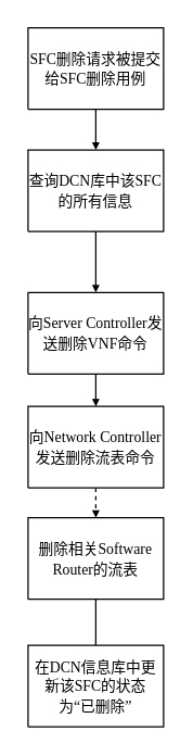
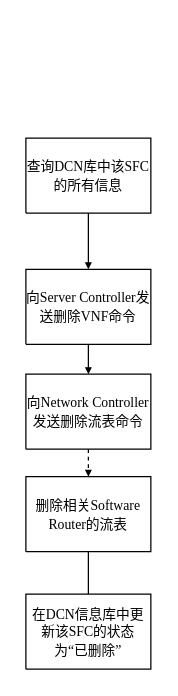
  <mxCell id="0" />
  <mxCell id="1" parent="0" />
  <mxCell id="2" value="连接线" parent="0" />
  <mxCell id="3" value="" style="vsdxID=150;edgeStyle=none;startArrow=none;endArrow=none;startSize=3;endSize=3;spacingTop=0;spacingBottom=0;spacingLeft=0;spacingRight=0;verticalAlign=middle;html=1;labelBackgroundColor=#ffffff;rounded=1;align=center;exitX=0.5;exitY=1;exitDx=0;exitDy=0;exitPerimeter=0;entryX=0.5;entryY=0;entryDx=0;entryDy=0;entryPerimeter=0;" parent="2" source="13" target="14" edge="1"><mxGeometry relative="1" as="geometry"><mxPoint x="10" as="offset" /><Array as="points" /></mxGeometry></mxCell>
- <mxCell id="4" value="" style="vsdxID=71;edgeStyle=none;startArrow=none;endArrow=block;startSize=3;endSize=3;spacingTop=0;spacingBottom=0;spacingLeft=0;spacingRight=0;verticalAlign=middle;html=1;labelBackgroundColor=#ffffff;rounded=1;align=center;exitX=0.5;exitY=1;exitDx=0;exitDy=0;exitPerimeter=0;entryX=0.5;entryY=0;entryDx=0;entryDy=0;entryPerimeter=0;" parent="2" source="9" target="10" edge="1"><mxGeometry relative="1" as="geometry"><mxPoint x="10" as="offset" /><Array as="points" /></mxGeometry></mxCell>
  <mxCell id="5" value="" style="vsdxID=147;edgeStyle=none;startArrow=none;endArrow=block;startSize=3;endSize=3;spacingTop=0;spacingBottom=0;spacingLeft=0;spacingRight=0;verticalAlign=middle;html=1;labelBackgroundColor=#ffffff;rounded=1;align=center;exitX=0.5;exitY=1;exitDx=0;exitDy=0;exitPerimeter=0;entryX=0.5;entryY=0;entryDx=0;entryDy=0;entryPerimeter=0;" parent="2" source="11" target="12" edge="1"><mxGeometry relative="1" as="geometry"><mxPoint x="10" as="offset" /><Array as="points" /></mxGeometry></mxCell>
  <mxCell id="6" value="" style="vsdxID=148;edgeStyle=none;startArrow=none;endArrow=block;startSize=3;endSize=3;spacingTop=0;spacingBottom=0;spacingLeft=0;spacingRight=0;verticalAlign=middle;html=1;labelBackgroundColor=#ffffff;rounded=1;align=center;exitX=0.5;exitY=1;exitDx=0;exitDy=0;exitPerimeter=0;entryX=0.5;entryY=0;entryDx=0;entryDy=0;entryPerimeter=0;dashed=1;" parent="2" source="12" target="13" edge="1"><mxGeometry relative="1" as="geometry"><mxPoint x="10" y="-1" as="offset" /><Array as="points" /></mxGeometry></mxCell>
  <mxCell id="7" value="" style="vsdxID=96;edgeStyle=none;startArrow=none;endArrow=block;startSize=3;endSize=3;spacingTop=0;spacingBottom=0;spacingLeft=0;spacingRight=0;verticalAlign=middle;html=1;labelBackgroundColor=#ffffff;rounded=1;align=center;exitX=0.5;exitY=1;exitDx=0;exitDy=0;exitPerimeter=0;entryX=0.5;entryY=0;entryDx=0;entryDy=0;entryPerimeter=0;" parent="2" source="10" target="11" edge="1"><mxGeometry relative="1" as="geometry"><mxPoint x="10" y="-1" as="offset" /><Array as="points" /></mxGeometry></mxCell>
  <mxCell id="8" value="流程图" parent="0" />
- <mxCell id="9" value="&lt;font style=&quot;font-size:11px;font-family:SimSun;color:#000000;direction:ltr;letter-spacing:0px;line-height:120%;opacity:1&quot;&gt;SFC删除请求被提交给SFC删除用例&lt;br/&gt;&lt;/font&gt;" style="verticalAlign=middle;align=center;vsdxID=66;fillColor=#FFFFFF;gradientColor=none;shape=stencil(nZBLDoAgDERP0z3SIyjew0SURgSD+Lu9kMZoXLhwN9O+tukAlrNpJg1SzDH4QW/URgNYgZTkjA4UkwJUgGXng+6DX1zLfmoymdXo17xh5zmRJ6Q42BWCfc2oJfdAr+Yv+AP9Cb7OJ3H/2JG1HNGz/84klThPVCc=);strokeColor=#000000;spacingTop=-1;spacingBottom=-1;spacingLeft=-1;spacingRight=-1;labelBackgroundColor=none;rounded=0;html=1;whiteSpace=wrap;" parent="8" vertex="1"><mxGeometry x="20" y="20" width="100" height="60" as="geometry" /></mxCell>
  <mxCell id="10" value="&lt;font style=&quot;font-size:11px;font-family:SimSun;color:#000000;direction:ltr;letter-spacing:0px;line-height:120%;opacity:1&quot;&gt;查询DCN库中该SFC的所有信息&lt;br/&gt;&lt;/font&gt;" style="verticalAlign=middle;align=center;vsdxID=67;fillColor=#FFFFFF;gradientColor=none;shape=stencil(nZBLDoAgDERP0z3SIyjew0SURgSD+Lu9kMZoXLhwN9O+tukAlrNpJg1SzDH4QW/URgNYgZTkjA4UkwJUgGXng+6DX1zLfmoymdXo17xh5zmRJ6Q42BWCfc2oJfdAr+Yv+AP9Cb7OJ3H/2JG1HNGz/84klThPVCc=);strokeColor=#000000;spacingTop=-1;spacingBottom=-1;spacingLeft=-1;spacingRight=-1;labelBackgroundColor=none;rounded=0;html=1;whiteSpace=wrap;" parent="8" vertex="1"><mxGeometry x="20" y="110" width="100" height="60" as="geometry" /></mxCell>
  <mxCell id="11" value="&lt;font style=&quot;font-size: 11px ; font-family: &amp;#34;simsun&amp;#34; ; color: #000000 ; direction: ltr ; letter-spacing: 0px ; line-height: 120% ; opacity: 1&quot;&gt;向Server Controller&lt;/font&gt;&lt;font style=&quot;font-size: 11px ; font-family: &amp;#34;themed&amp;#34; ; color: #000000 ; direction: ltr ; letter-spacing: 0px ; line-height: 120% ; opacity: 1&quot;&gt;发送删除VNF命令&lt;br&gt;&lt;/font&gt;" style="verticalAlign=middle;align=center;vsdxID=109;fillColor=#FFFFFF;gradientColor=none;shape=stencil(nZBLDoAgDERP0z3SIyjew0SURgSD+Lu9kMZoXLhwN9O+tukAlrNpJg1SzDH4QW/URgNYgZTkjA4UkwJUgGXng+6DX1zLfmoymdXo17xh5zmRJ6Q42BWCfc2oJfdAr+Yv+AP9Cb7OJ3H/2JG1HNGz/84klThPVCc=);strokeColor=#000000;spacingTop=-1;spacingBottom=-1;spacingLeft=-1;spacingRight=-1;labelBackgroundColor=none;rounded=0;html=1;whiteSpace=wrap;" parent="8" vertex="1"><mxGeometry x="20" y="215" width="100" height="60" as="geometry" /></mxCell>
  <mxCell id="12" value="&lt;font style=&quot;font-size: 11px ; font-family: &amp;#34;simsun&amp;#34; ; color: #000000 ; direction: ltr ; letter-spacing: 0px ; line-height: 120% ; opacity: 1&quot;&gt;向Network Controller发送删除流表命令&lt;br&gt;&lt;/font&gt;" style="verticalAlign=middle;align=center;vsdxID=144;fillColor=#FFFFFF;gradientColor=none;shape=stencil(nZBLDoAgDERP0z3SIyjew0SURgSD+Lu9kMZoXLhwN9O+tukAlrNpJg1SzDH4QW/URgNYgZTkjA4UkwJUgGXng+6DX1zLfmoymdXo17xh5zmRJ6Q42BWCfc2oJfdAr+Yv+AP9Cb7OJ3H/2JG1HNGz/84klThPVCc=);strokeColor=#000000;spacingTop=-1;spacingBottom=-1;spacingLeft=-1;spacingRight=-1;labelBackgroundColor=none;rounded=0;html=1;whiteSpace=wrap;" parent="8" vertex="1"><mxGeometry x="20" y="299" width="100" height="60" as="geometry" /></mxCell>
  <mxCell id="13" value="&lt;font style=&quot;font-size: 11px ; font-family: &amp;#34;simsun&amp;#34; ; color: #000000 ; direction: ltr ; letter-spacing: 0px ; line-height: 120% ; opacity: 1&quot;&gt;删除相关Software Router的流表&lt;br&gt;&lt;/font&gt;" style="verticalAlign=middle;align=center;vsdxID=146;fillColor=#FFFFFF;gradientColor=none;shape=stencil(nZBLDoAgDERP0z3SIyjew0SURgSD+Lu9kMZoXLhwN9O+tukAlrNpJg1SzDH4QW/URgNYgZTkjA4UkwJUgGXng+6DX1zLfmoymdXo17xh5zmRJ6Q42BWCfc2oJfdAr+Yv+AP9Cb7OJ3H/2JG1HNGz/84klThPVCc=);strokeColor=#000000;spacingTop=-1;spacingBottom=-1;spacingLeft=-1;spacingRight=-1;labelBackgroundColor=none;rounded=0;html=1;whiteSpace=wrap;" parent="8" vertex="1"><mxGeometry x="20" y="381" width="100" height="60" as="geometry" /></mxCell>
  <mxCell id="14" value="&lt;font style=&quot;font-size:11px;font-family:SimSun;color:#000000;direction:ltr;letter-spacing:0px;line-height:120%;opacity:1&quot;&gt;在DCN信息库中更新该SFC的状态为“已删除”&lt;br/&gt;&lt;/font&gt;" style="verticalAlign=middle;align=center;vsdxID=149;fillColor=#FFFFFF;gradientColor=none;shape=stencil(nZBLDoAgDERP0z3SIyjew0SURgSD+Lu9kMZoXLhwN9O+tukAlrNpJg1SzDH4QW/URgNYgZTkjA4UkwJUgGXng+6DX1zLfmoymdXo17xh5zmRJ6Q42BWCfc2oJfdAr+Yv+AP9Cb7OJ3H/2JG1HNGz/84klThPVCc=);strokeColor=#000000;spacingTop=-1;spacingBottom=-1;spacingLeft=-1;spacingRight=-1;labelBackgroundColor=none;rounded=0;html=1;whiteSpace=wrap;" parent="8" vertex="1"><mxGeometry x="20" y="475" width="100" height="60" as="geometry" /></mxCell>
